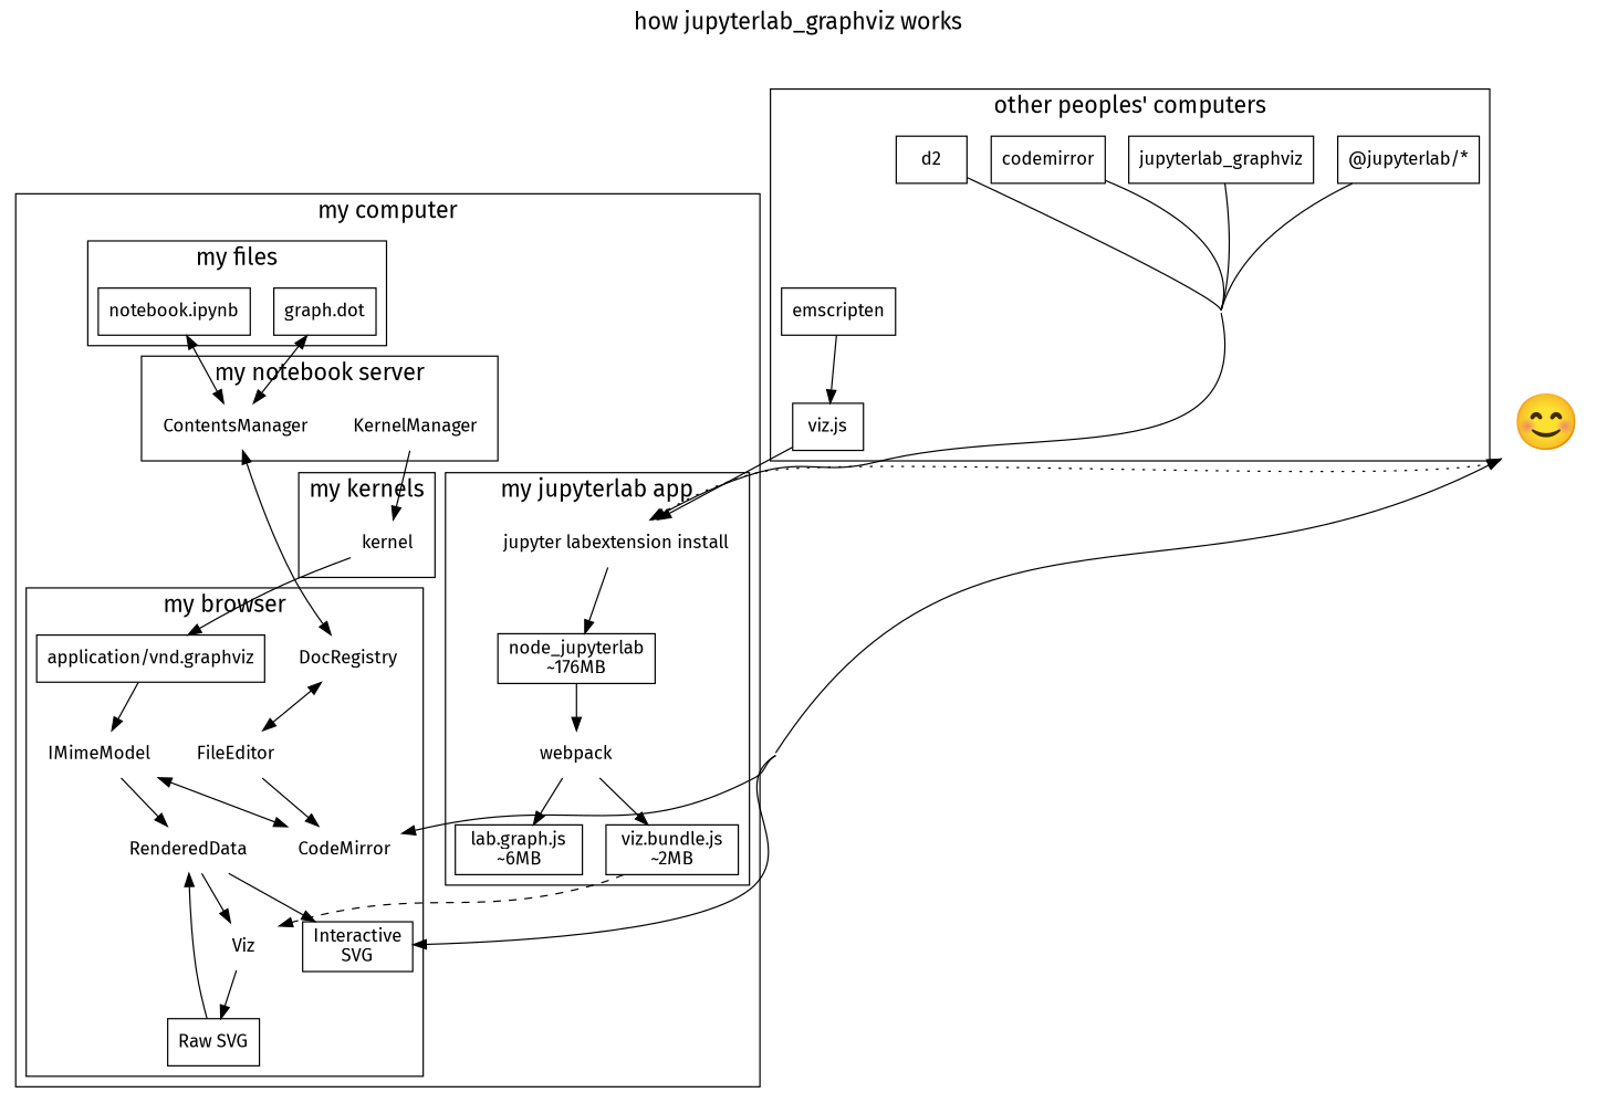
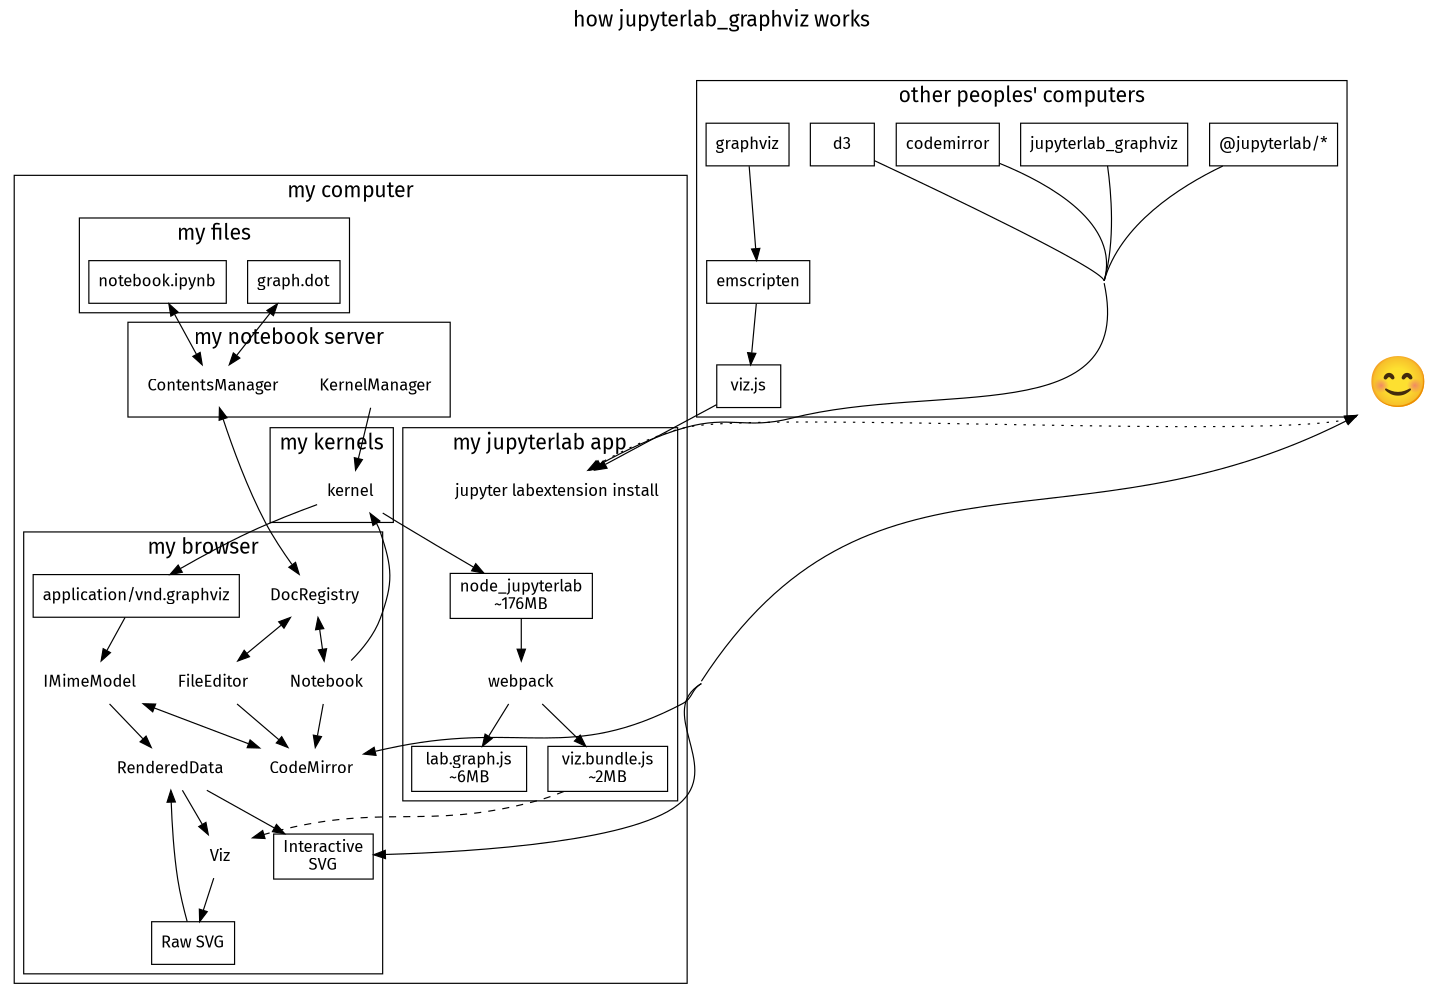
  digraph {
    compound=true
    concentrate=true
    fontname="Fira Sans"
    fontsize=18
    label="how jupyterlab_graphviz works"
    labelloc=top
    node [fontname="Fira Sans" shape=rect]
    edge [fontname="Fira Sans"]
    "viz.js"
    emscripten
-   d3 [label=d2]
+   graphviz
+   d3
    codemirror
    jupyterlab_graphviz
    n7 [label="@jupyterlab/*"]
    n8 [label="jupyter labextension install" shape=none]
    n9 [label="node_jupyterlab\n~176MB"]
    webpack [shape=none]
    n11 [label=" lab.graph.js \n~6MB"]
    n12 [label=" viz.bundle.js \n~2MB"]
    kernel [shape=none]
    n14 [label="graph.dot"]
    n15 [label="notebook.ipynb"]
    ContentsManager [shape=none]
    KernelManager [shape=none]
    DocRegistry [shape=none]
+   Notebook [shape=none]
    FileEditor [shape=none]
    CodeMirror [shape=none]
    RenderedData [shape=none]
    n23 [label=IMimeModel shape=none]
    n24 [label="application/vnd.graphviz"]
    Viz [shape=none]
    n26 [label="Raw SVG"]
    n27 [label="Interactive\nSVG"]
    n28 [fontsize=42 label="😊" shape=none]
    subgraph cluster_1 {
      label="other peoples' computers"
      "viz.js"
      emscripten
+     graphviz
      d3
      codemirror
      jupyterlab_graphviz
      n7
    }
    subgraph cluster_2 {
      label="my computer"
      subgraph cluster_3 {
        label="my jupyterlab app"
        n8
        n9
        webpack
        n11
        n12
      }
      subgraph cluster_4 {
        label="my kernels"
        kernel
      }
      subgraph cluster_5 {
        label="my files"
        n14
        n15
      }
      subgraph cluster_6 {
        label="my notebook server"
        ContentsManager
        KernelManager
      }
      subgraph cluster_7 {
        label="my browser"
        DocRegistry
+       Notebook
        FileEditor
        CodeMirror
        RenderedData
        n23
        n24
        Viz
        n26
        n27
      }
    }
    "viz.js" -> n8
    emscripten -> "viz.js"
+   graphviz -> emscripten
    d3 -> n8
    codemirror -> n8
    jupyterlab_graphviz -> n8
    n7 -> n8
-   n8 -> n9
+   kernel -> n9
    n9 -> webpack
    webpack -> n11
    webpack -> n12
    n12 -> Viz [style=dashed]
    kernel -> n24
    n14 -> ContentsManager [dir=both]
    n15 -> ContentsManager [dir=both]
    ContentsManager -> DocRegistry [dir=both]
    KernelManager -> kernel
+   DocRegistry -> Notebook [dir=both]
    DocRegistry -> FileEditor [dir=both]
+   Notebook -> kernel
+   Notebook -> CodeMirror
    FileEditor -> CodeMirror
    RenderedData -> Viz
    RenderedData -> n27
    n23 -> CodeMirror [dir=both]
    n23 -> RenderedData
    n24 -> n23
    Viz -> n26
    n26 -> RenderedData
    n28 -> n8 [style=dotted]
    n28 -> CodeMirror [dir=both]
    n28 -> n27 [dir=both]
  }
